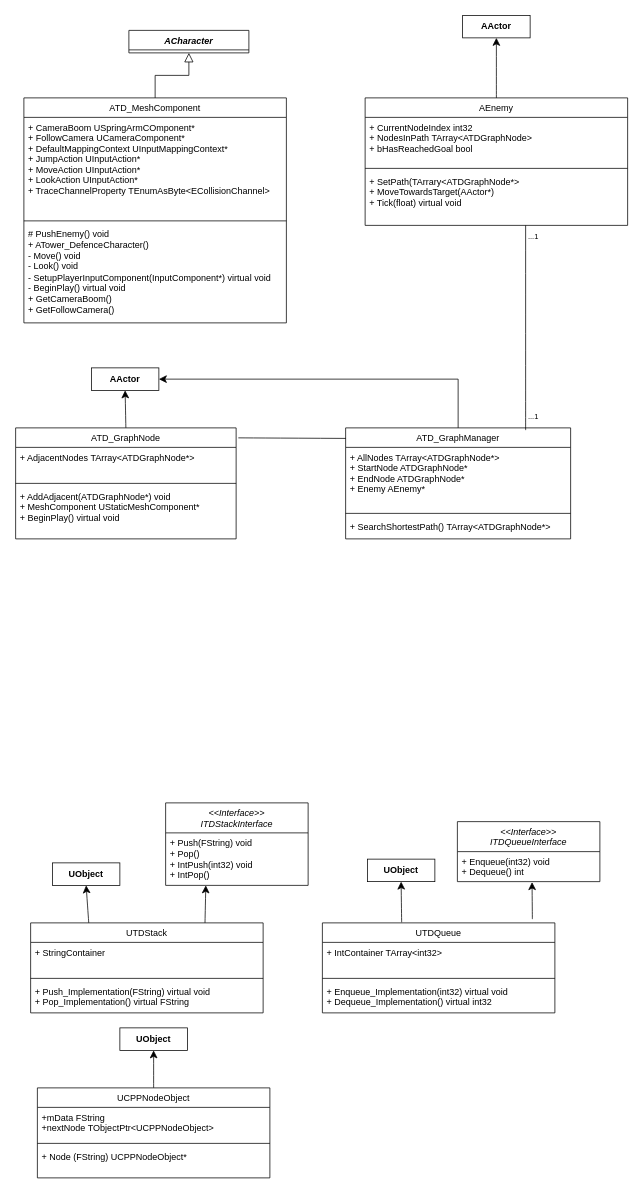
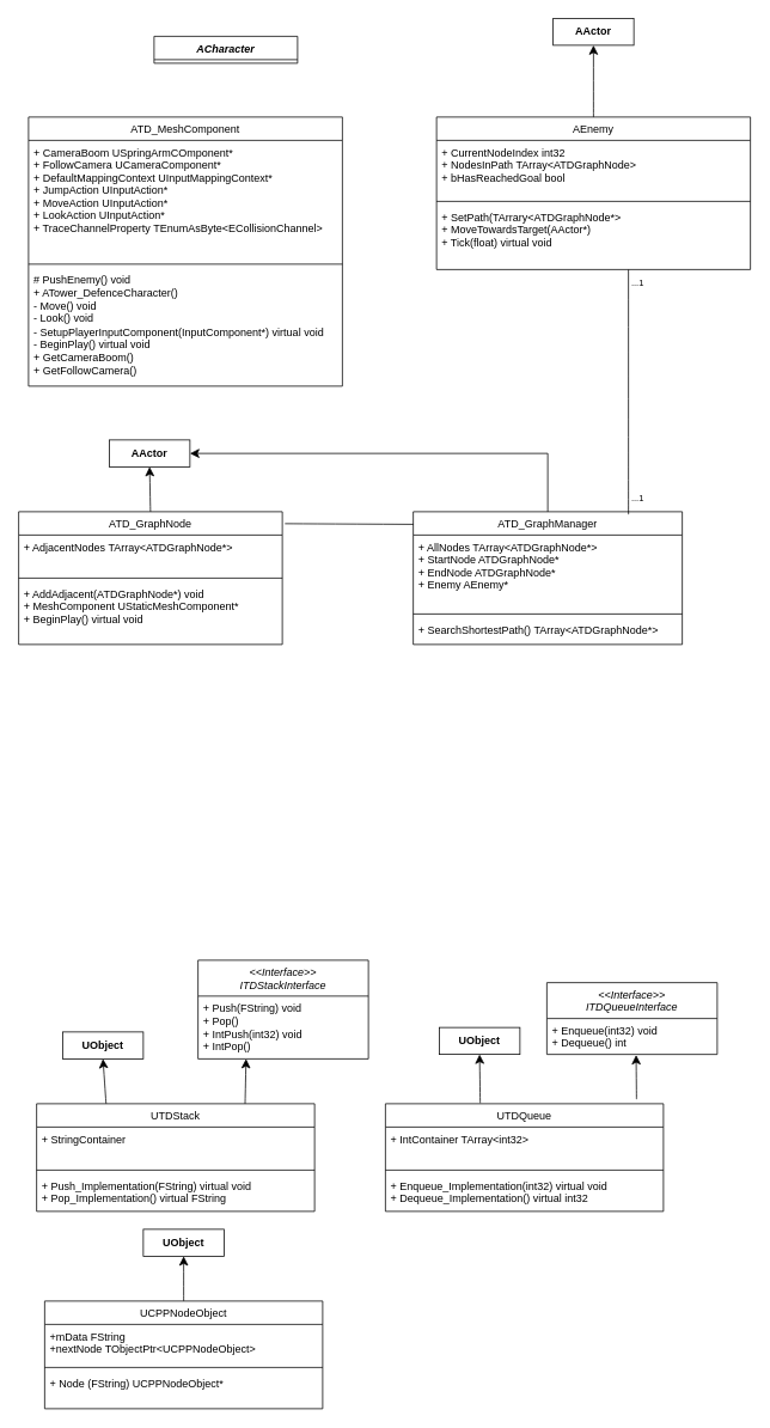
  <mxCell id="0" />
  <mxCell id="1" parent="0" />
  <mxCell id="2" value="ACharacter" style="swimlane;fontStyle=3;align=center;verticalAlign=top;childLayout=stackLayout;horizontal=1;startSize=26;horizontalStack=0;resizeParent=1;resizeLast=0;collapsible=1;marginBottom=0;rounded=0;shadow=0;strokeWidth=1;" parent="1" vertex="1"><mxGeometry x="171" y="40" width="160" height="30" as="geometry"><mxRectangle x="230" y="140" width="160" height="26" as="alternateBounds" /></mxGeometry></mxCell>
  <mxCell id="3" value="ATD_MeshComponent" style="swimlane;fontStyle=0;align=center;verticalAlign=top;childLayout=stackLayout;horizontal=1;startSize=26;horizontalStack=0;resizeParent=1;resizeLast=0;collapsible=1;marginBottom=0;rounded=0;shadow=0;strokeWidth=1;" parent="1" vertex="1"><mxGeometry x="31" y="130" width="350" height="300" as="geometry"><mxRectangle x="340" y="380" width="170" height="26" as="alternateBounds" /></mxGeometry></mxCell>
  <mxCell id="4" value="+ CameraBoom USpringArmCOmponent*&#10;+ FollowCamera UCameraComponent*&#10;+ DefaultMappingContext UInputMappingContext* &#10;+ JumpAction UInputAction*&#10;+ MoveAction UInputAction*&#10;+ LookAction UInputAction*&#10;+ TraceChannelProperty TEnumAsByte&lt;ECollisionChannel&gt;" style="text;align=left;verticalAlign=top;spacingLeft=4;spacingRight=4;overflow=hidden;rotatable=0;points=[[0,0.5],[1,0.5]];portConstraint=eastwest;" parent="3" vertex="1"><mxGeometry y="26" width="350" height="134" as="geometry" /></mxCell>
  <mxCell id="5" value="" style="line;html=1;strokeWidth=1;align=left;verticalAlign=middle;spacingTop=-1;spacingLeft=3;spacingRight=3;rotatable=0;labelPosition=right;points=[];portConstraint=eastwest;" parent="3" vertex="1"><mxGeometry y="160" width="350" height="8" as="geometry" /></mxCell>
  <mxCell id="6" value="# PushEnemy() void&lt;div&gt;+ ATower_DefenceCharacter()&lt;/div&gt;&lt;div&gt;- Move() void&lt;/div&gt;&lt;div&gt;- Look() void&lt;/div&gt;&lt;div&gt;- SetupPlayerInputComponent(InputComponent*) virtual void&lt;/div&gt;&lt;div&gt;- BeginPlay() virtual void&lt;/div&gt;&lt;div&gt;+ GetCameraBoom()&lt;/div&gt;&lt;div&gt;+ GetFollowCamera()&lt;/div&gt;" style="text;html=1;align=left;verticalAlign=top;resizable=0;points=[];autosize=1;strokeColor=none;fillColor=none;fontSize=12;spacingLeft=4;spacingRight=4;" parent="3" vertex="1"><mxGeometry y="168" width="350" height="130" as="geometry" /></mxCell>
- <mxCell id="7" value="" style="endArrow=block;endSize=10;endFill=0;shadow=0;strokeWidth=1;rounded=0;curved=0;edgeStyle=elbowEdgeStyle;elbow=vertical;" parent="1" source="3" target="2" edge="1"><mxGeometry width="160" relative="1" as="geometry"><mxPoint x="116" y="263" as="sourcePoint" /><mxPoint x="216" y="161" as="targetPoint" /></mxGeometry></mxCell>
  <mxCell id="8" style="edgeStyle=none;curved=1;rounded=0;orthogonalLoop=1;jettySize=auto;html=1;exitX=0.5;exitY=0;exitDx=0;exitDy=0;entryX=0.5;entryY=1;entryDx=0;entryDy=0;fontSize=12;startSize=8;endSize=8;" parent="1" source="9" target="13" edge="1"><mxGeometry relative="1" as="geometry" /></mxCell>
  <mxCell id="9" value="AEnemy" style="swimlane;fontStyle=0;align=center;verticalAlign=top;childLayout=stackLayout;horizontal=1;startSize=26;horizontalStack=0;resizeParent=1;resizeLast=0;collapsible=1;marginBottom=0;rounded=0;shadow=0;strokeWidth=1;" parent="1" vertex="1"><mxGeometry x="486" y="130" width="350" height="170" as="geometry"><mxRectangle x="340" y="380" width="170" height="26" as="alternateBounds" /></mxGeometry></mxCell>
  <mxCell id="10" value="+ CurrentNodeIndex int32&#10;+ NodesInPath TArray&lt;ATDGraphNode&gt;&#10;+ bHasReachedGoal bool" style="text;align=left;verticalAlign=top;spacingLeft=4;spacingRight=4;overflow=hidden;rotatable=0;points=[[0,0.5],[1,0.5]];portConstraint=eastwest;" parent="9" vertex="1"><mxGeometry y="26" width="350" height="64" as="geometry" /></mxCell>
  <mxCell id="11" value="" style="line;html=1;strokeWidth=1;align=left;verticalAlign=middle;spacingTop=-1;spacingLeft=3;spacingRight=3;rotatable=0;labelPosition=right;points=[];portConstraint=eastwest;" parent="9" vertex="1"><mxGeometry y="90" width="350" height="8" as="geometry" /></mxCell>
  <mxCell id="12" value="&lt;div&gt;+ SetPath(TArrary&amp;lt;ATDGraphNode*&amp;gt;&lt;/div&gt;&lt;div&gt;+ MoveTowardsTarget(AActor*)&lt;/div&gt;&lt;div&gt;+ Tick(float) virtual void&lt;/div&gt;" style="text;html=1;align=left;verticalAlign=top;resizable=0;points=[];autosize=1;strokeColor=none;fillColor=none;fontSize=12;spacingLeft=4;spacingRight=4;" parent="9" vertex="1"><mxGeometry y="98" width="350" height="60" as="geometry" /></mxCell>
  <mxCell id="13" value="&lt;b&gt;AActor&lt;/b&gt;" style="rounded=0;whiteSpace=wrap;html=1;" parent="1" vertex="1"><mxGeometry x="616" y="20" width="90" height="30" as="geometry" /></mxCell>
  <mxCell id="14" style="edgeStyle=none;curved=1;rounded=0;orthogonalLoop=1;jettySize=auto;html=1;exitX=0.5;exitY=0;exitDx=0;exitDy=0;entryX=0.5;entryY=1;entryDx=0;entryDy=0;fontSize=12;startSize=8;endSize=8;" parent="1" source="15" target="19" edge="1"><mxGeometry relative="1" as="geometry" /></mxCell>
  <mxCell id="15" value="UCPPNodeObject" style="swimlane;fontStyle=0;align=center;verticalAlign=top;childLayout=stackLayout;horizontal=1;startSize=26;horizontalStack=0;resizeParent=1;resizeLast=0;collapsible=1;marginBottom=0;rounded=0;shadow=0;strokeWidth=1;" parent="1" vertex="1"><mxGeometry x="49" y="1450" width="310" height="120" as="geometry"><mxRectangle x="340" y="380" width="170" height="26" as="alternateBounds" /></mxGeometry></mxCell>
  <mxCell id="16" value="+mData FString&#10;+nextNode TObjectPtr&lt;UCPPNodeObject&gt;&#10;" style="text;align=left;verticalAlign=top;spacingLeft=4;spacingRight=4;overflow=hidden;rotatable=0;points=[[0,0.5],[1,0.5]];portConstraint=eastwest;" parent="15" vertex="1"><mxGeometry y="26" width="310" height="44" as="geometry" /></mxCell>
  <mxCell id="17" value="" style="line;html=1;strokeWidth=1;align=left;verticalAlign=middle;spacingTop=-1;spacingLeft=3;spacingRight=3;rotatable=0;labelPosition=right;points=[];portConstraint=eastwest;" parent="15" vertex="1"><mxGeometry y="70" width="310" height="8" as="geometry" /></mxCell>
  <mxCell id="18" value="&lt;div&gt;+ Node (FString)&amp;nbsp;UCPPNodeObject*&lt;/div&gt;" style="text;html=1;align=left;verticalAlign=top;resizable=0;points=[];autosize=1;strokeColor=none;fillColor=none;fontSize=12;spacingLeft=4;spacingRight=4;" parent="15" vertex="1"><mxGeometry y="78" width="310" height="30" as="geometry" /></mxCell>
  <mxCell id="19" value="&lt;b&gt;UObject&lt;/b&gt;" style="rounded=0;whiteSpace=wrap;html=1;" parent="1" vertex="1"><mxGeometry x="159" y="1370" width="90" height="30" as="geometry" /></mxCell>
  <mxCell id="20" value="&lt;&lt;Interface&gt;&gt;&#10;ITDQueueInterface" style="swimlane;fontStyle=2;align=center;verticalAlign=top;childLayout=stackLayout;horizontal=1;startSize=40;horizontalStack=0;resizeParent=1;resizeLast=0;collapsible=1;marginBottom=0;rounded=0;shadow=0;strokeWidth=1;" parent="1" vertex="1"><mxGeometry x="609" y="1095" width="190" height="80" as="geometry"><mxRectangle x="230" y="140" width="160" height="26" as="alternateBounds" /></mxGeometry></mxCell>
  <mxCell id="21" value="+ Enqueue(int32) void&lt;div&gt;+ Dequeue() int&lt;/div&gt;" style="text;html=1;align=left;verticalAlign=top;resizable=0;points=[];autosize=1;strokeColor=none;fillColor=none;fontSize=12;spacingLeft=4;spacingRight=4;" parent="20" vertex="1"><mxGeometry y="40" width="190" height="40" as="geometry" /></mxCell>
  <mxCell id="22" style="edgeStyle=none;curved=1;rounded=0;orthogonalLoop=1;jettySize=auto;html=1;exitX=0.341;exitY=-0.006;exitDx=0;exitDy=0;entryX=0.5;entryY=1;entryDx=0;entryDy=0;fontSize=12;startSize=8;endSize=8;exitPerimeter=0;" parent="1" source="23" target="28" edge="1"><mxGeometry relative="1" as="geometry" /></mxCell>
  <mxCell id="23" value="UTDQueue" style="swimlane;fontStyle=0;align=center;verticalAlign=top;childLayout=stackLayout;horizontal=1;startSize=26;horizontalStack=0;resizeParent=1;resizeLast=0;collapsible=1;marginBottom=0;rounded=0;shadow=0;strokeWidth=1;" parent="1" vertex="1"><mxGeometry x="429" y="1230" width="310" height="120" as="geometry"><mxRectangle x="340" y="380" width="170" height="26" as="alternateBounds" /></mxGeometry></mxCell>
  <mxCell id="24" value="+ IntContainer TArray&lt;int32&gt;" style="text;align=left;verticalAlign=top;spacingLeft=4;spacingRight=4;overflow=hidden;rotatable=0;points=[[0,0.5],[1,0.5]];portConstraint=eastwest;" parent="23" vertex="1"><mxGeometry y="26" width="310" height="44" as="geometry" /></mxCell>
  <mxCell id="25" value="" style="line;html=1;strokeWidth=1;align=left;verticalAlign=middle;spacingTop=-1;spacingLeft=3;spacingRight=3;rotatable=0;labelPosition=right;points=[];portConstraint=eastwest;" parent="23" vertex="1"><mxGeometry y="70" width="310" height="8" as="geometry" /></mxCell>
  <mxCell id="26" value="+ Enqueue_Implementation(int32) virtual void&lt;div&gt;+ Dequeue_Implementation() virtual int32&lt;/div&gt;" style="text;html=1;align=left;verticalAlign=top;resizable=0;points=[];autosize=1;strokeColor=none;fillColor=none;fontSize=12;spacingLeft=4;spacingRight=4;" parent="23" vertex="1"><mxGeometry y="78" width="310" height="40" as="geometry" /></mxCell>
  <mxCell id="27" style="edgeStyle=none;curved=1;rounded=0;orthogonalLoop=1;jettySize=auto;html=1;entryX=0.524;entryY=1.017;entryDx=0;entryDy=0;entryPerimeter=0;fontSize=12;startSize=8;endSize=8;" parent="1" target="21" edge="1"><mxGeometry relative="1" as="geometry"><mxPoint x="709" y="1225" as="sourcePoint" /></mxGeometry></mxCell>
  <mxCell id="28" value="&lt;b&gt;UObject&lt;/b&gt;" style="rounded=0;whiteSpace=wrap;html=1;" parent="1" vertex="1"><mxGeometry x="489" y="1145" width="90" height="30" as="geometry" /></mxCell>
  <mxCell id="29" value="&lt;b&gt;UObject&lt;/b&gt;" style="rounded=0;whiteSpace=wrap;html=1;" parent="1" vertex="1"><mxGeometry x="69" y="1150" width="90" height="30" as="geometry" /></mxCell>
  <mxCell id="30" style="edgeStyle=none;curved=1;rounded=0;orthogonalLoop=1;jettySize=auto;html=1;exitX=0.25;exitY=0;exitDx=0;exitDy=0;entryX=0.5;entryY=1;entryDx=0;entryDy=0;fontSize=12;startSize=8;endSize=8;" parent="1" source="31" target="29" edge="1"><mxGeometry relative="1" as="geometry" /></mxCell>
  <mxCell id="31" value="UTDStack" style="swimlane;fontStyle=0;align=center;verticalAlign=top;childLayout=stackLayout;horizontal=1;startSize=26;horizontalStack=0;resizeParent=1;resizeLast=0;collapsible=1;marginBottom=0;rounded=0;shadow=0;strokeWidth=1;" parent="1" vertex="1"><mxGeometry x="40" y="1230" width="310" height="120" as="geometry"><mxRectangle x="340" y="380" width="170" height="26" as="alternateBounds" /></mxGeometry></mxCell>
  <mxCell id="32" value="+ StringContainer" style="text;align=left;verticalAlign=top;spacingLeft=4;spacingRight=4;overflow=hidden;rotatable=0;points=[[0,0.5],[1,0.5]];portConstraint=eastwest;" parent="31" vertex="1"><mxGeometry y="26" width="310" height="44" as="geometry" /></mxCell>
  <mxCell id="33" value="" style="line;html=1;strokeWidth=1;align=left;verticalAlign=middle;spacingTop=-1;spacingLeft=3;spacingRight=3;rotatable=0;labelPosition=right;points=[];portConstraint=eastwest;" parent="31" vertex="1"><mxGeometry y="70" width="310" height="8" as="geometry" /></mxCell>
  <mxCell id="34" value="+ Push_Implementation(FString) virtual void&lt;div&gt;+ Pop_Implementation() virtual FString&lt;/div&gt;" style="text;html=1;align=left;verticalAlign=top;resizable=0;points=[];autosize=1;strokeColor=none;fillColor=none;fontSize=12;spacingLeft=4;spacingRight=4;" parent="31" vertex="1"><mxGeometry y="78" width="310" height="40" as="geometry" /></mxCell>
  <mxCell id="35" value="&lt;&lt;Interface&gt;&gt;&#10;ITDStackInterface" style="swimlane;fontStyle=2;align=center;verticalAlign=top;childLayout=stackLayout;horizontal=1;startSize=40;horizontalStack=0;resizeParent=1;resizeLast=0;collapsible=1;marginBottom=0;rounded=0;shadow=0;strokeWidth=1;" parent="1" vertex="1"><mxGeometry x="220" y="1070" width="190" height="110" as="geometry"><mxRectangle x="230" y="140" width="160" height="26" as="alternateBounds" /></mxGeometry></mxCell>
  <mxCell id="36" value="+ Push(FString) void&lt;div&gt;+ Pop()&amp;nbsp;&lt;/div&gt;&lt;div&gt;+ IntPush(int32) void&lt;/div&gt;&lt;div&gt;+ IntPop()&amp;nbsp;&lt;/div&gt;" style="text;html=1;align=left;verticalAlign=top;resizable=0;points=[];autosize=1;strokeColor=none;fillColor=none;fontSize=12;spacingLeft=4;spacingRight=4;" parent="35" vertex="1"><mxGeometry y="40" width="190" height="70" as="geometry" /></mxCell>
  <mxCell id="37" style="edgeStyle=none;curved=1;rounded=0;orthogonalLoop=1;jettySize=auto;html=1;exitX=0.75;exitY=0;exitDx=0;exitDy=0;entryX=0.282;entryY=1;entryDx=0;entryDy=0;entryPerimeter=0;fontSize=12;startSize=8;endSize=8;" parent="1" source="31" target="36" edge="1"><mxGeometry relative="1" as="geometry" /></mxCell>
  <mxCell id="38" style="edgeStyle=none;curved=1;rounded=0;orthogonalLoop=1;jettySize=auto;html=1;exitX=0.5;exitY=0;exitDx=0;exitDy=0;entryX=0.5;entryY=1;entryDx=0;entryDy=0;fontSize=12;startSize=8;endSize=8;" parent="1" source="39" target="43" edge="1"><mxGeometry relative="1" as="geometry" /></mxCell>
  <mxCell id="39" value="ATD_GraphNode" style="swimlane;fontStyle=0;align=center;verticalAlign=top;childLayout=stackLayout;horizontal=1;startSize=26;horizontalStack=0;resizeParent=1;resizeLast=0;collapsible=1;marginBottom=0;rounded=0;shadow=0;strokeWidth=1;" parent="1" vertex="1"><mxGeometry y="570" width="294" height="148" as="geometry" x="20"><mxRectangle x="340" y="380" width="170" height="26" as="alternateBounds" /></mxGeometry></mxCell>
  <mxCell id="40" value="+ AdjacentNodes TArray&lt;ATDGraphNode*&gt;&#10;&#10;" style="text;align=left;verticalAlign=top;spacingLeft=4;spacingRight=4;overflow=hidden;rotatable=0;points=[[0,0.5],[1,0.5]];portConstraint=eastwest;" parent="39" vertex="1"><mxGeometry y="26" width="294" height="44" as="geometry" /></mxCell>
  <mxCell id="41" value="" style="line;html=1;strokeWidth=1;align=left;verticalAlign=middle;spacingTop=-1;spacingLeft=3;spacingRight=3;rotatable=0;labelPosition=right;points=[];portConstraint=eastwest;" parent="39" vertex="1"><mxGeometry y="70" width="294" height="8" as="geometry" /></mxCell>
  <mxCell id="42" value="+ AddAdjacent(ATDGraphNode*) void&lt;div&gt;+ MeshComponent UStaticMeshComponent*&amp;nbsp;&lt;/div&gt;&lt;div&gt;+ BeginPlay() virtual void&amp;nbsp;&lt;/div&gt;&lt;div&gt;&lt;br&gt;&lt;/div&gt;" style="text;html=1;align=left;verticalAlign=top;resizable=0;points=[];autosize=1;strokeColor=none;fillColor=none;fontSize=12;spacingLeft=4;spacingRight=4;" parent="39" vertex="1"><mxGeometry y="78" width="294" height="70" as="geometry" /></mxCell>
  <mxCell id="43" value="&lt;b&gt;AActor&lt;/b&gt;" style="rounded=0;whiteSpace=wrap;html=1;" parent="1" vertex="1"><mxGeometry x="121" y="490" width="90" height="30" as="geometry" /></mxCell>
  <mxCell id="44" style="edgeStyle=none;curved=0;rounded=0;orthogonalLoop=1;jettySize=auto;html=1;exitX=0.5;exitY=0;exitDx=0;exitDy=0;entryX=1;entryY=0.5;entryDx=0;entryDy=0;fontSize=12;startSize=8;endSize=8;strokeColor=none;" parent="1" source="46" target="43" edge="1"><mxGeometry relative="1" as="geometry"><Array as="points"><mxPoint x="540" y="700" /><mxPoint x="497" y="505" /></Array></mxGeometry></mxCell>
  <mxCell id="45" style="edgeStyle=none;curved=0;rounded=0;orthogonalLoop=1;jettySize=auto;html=1;exitX=0.5;exitY=0;exitDx=0;exitDy=0;entryX=1;entryY=0.5;entryDx=0;entryDy=0;fontSize=12;startSize=8;endSize=8;" parent="1" source="46" target="43" edge="1"><mxGeometry relative="1" as="geometry"><Array as="points"><mxPoint x="610" y="505" /></Array></mxGeometry></mxCell>
  <mxCell id="46" value="ATD_GraphManager" style="swimlane;fontStyle=0;align=center;verticalAlign=top;childLayout=stackLayout;horizontal=1;startSize=26;horizontalStack=0;resizeParent=1;resizeLast=0;collapsible=1;marginBottom=0;rounded=0;shadow=0;strokeWidth=1;" parent="1" vertex="1"><mxGeometry x="460" y="570" width="300" height="148" as="geometry"><mxRectangle x="340" y="380" width="170" height="26" as="alternateBounds" /></mxGeometry></mxCell>
  <mxCell id="47" value="+ AllNodes TArray&lt;ATDGraphNode*&gt;&#10;+ StartNode ATDGraphNode*&#10;+ EndNode ATDGraphNode*&#10;+ Enemy AEnemy*" style="text;align=left;verticalAlign=top;spacingLeft=4;spacingRight=4;overflow=hidden;rotatable=0;points=[[0,0.5],[1,0.5]];portConstraint=eastwest;" parent="46" vertex="1"><mxGeometry y="26" width="300" height="84" as="geometry" /></mxCell>
  <mxCell id="48" value="" style="line;html=1;strokeWidth=1;align=left;verticalAlign=middle;spacingTop=-1;spacingLeft=3;spacingRight=3;rotatable=0;labelPosition=right;points=[];portConstraint=eastwest;" parent="46" vertex="1"><mxGeometry y="110" width="300" height="8" as="geometry" /></mxCell>
  <mxCell id="49" value="+ SearchShortestPath() TArray&amp;lt;ATDGraphNode*&amp;gt;" style="text;html=1;align=left;verticalAlign=top;resizable=0;points=[];autosize=1;strokeColor=none;fillColor=none;fontSize=12;spacingLeft=4;spacingRight=4;" parent="46" vertex="1"><mxGeometry y="118" width="300" height="30" as="geometry" /></mxCell>
  <mxCell id="50" value="" style="endArrow=none;html=1;rounded=0;fontSize=12;startSize=8;endSize=8;curved=1;entryX=0.001;entryY=0.095;entryDx=0;entryDy=0;entryPerimeter=0;exitX=1.01;exitY=0.09;exitDx=0;exitDy=0;exitPerimeter=0;" parent="1" source="39" target="46" edge="1"><mxGeometry width="50" height="50" relative="1" as="geometry"><mxPoint x="380" y="560" as="sourcePoint" /><mxPoint x="350" y="530" as="targetPoint" /></mxGeometry></mxCell>
  <mxCell id="51" value="" style="endArrow=none;html=1;rounded=0;fontSize=12;startSize=8;endSize=8;curved=1;" parent="1" edge="1"><mxGeometry width="50" height="50" relative="1" as="geometry"><mxPoint x="700" y="573" as="sourcePoint" /><mxPoint x="700" y="300" as="targetPoint" /></mxGeometry></mxCell>
  <mxCell id="52" value="...1" style="text;html=1;align=center;verticalAlign=middle;resizable=0;points=[];autosize=1;strokeColor=none;fillColor=none;fontSize=10;" parent="1" vertex="1"><mxGeometry x="690" y="300" width="40" height="30" as="geometry" /></mxCell>
  <mxCell id="53" value="...1" style="text;html=1;align=center;verticalAlign=middle;resizable=0;points=[];autosize=1;strokeColor=none;fillColor=none;fontSize=10;" parent="1" vertex="1"><mxGeometry x="690" y="540" width="40" height="30" as="geometry" /></mxCell>
